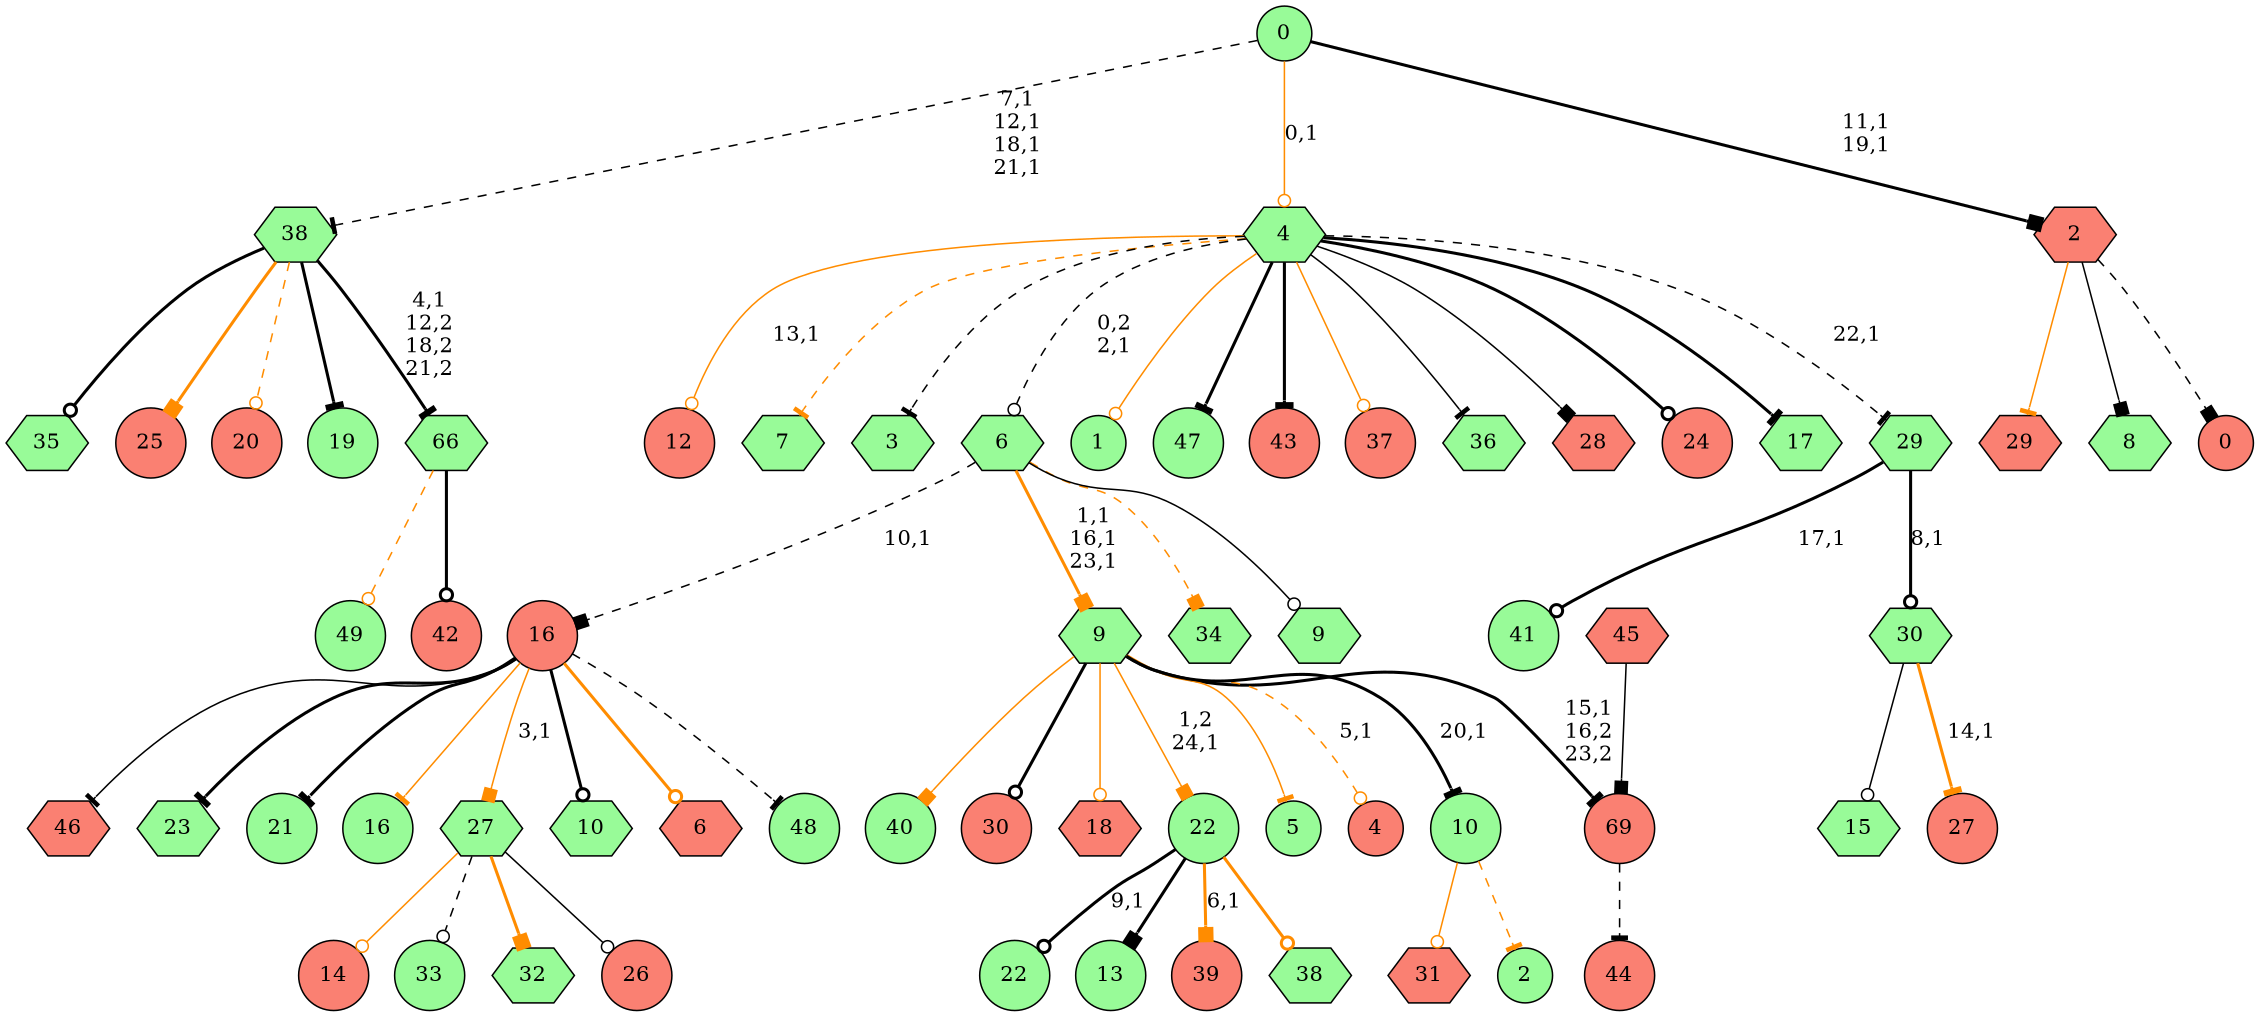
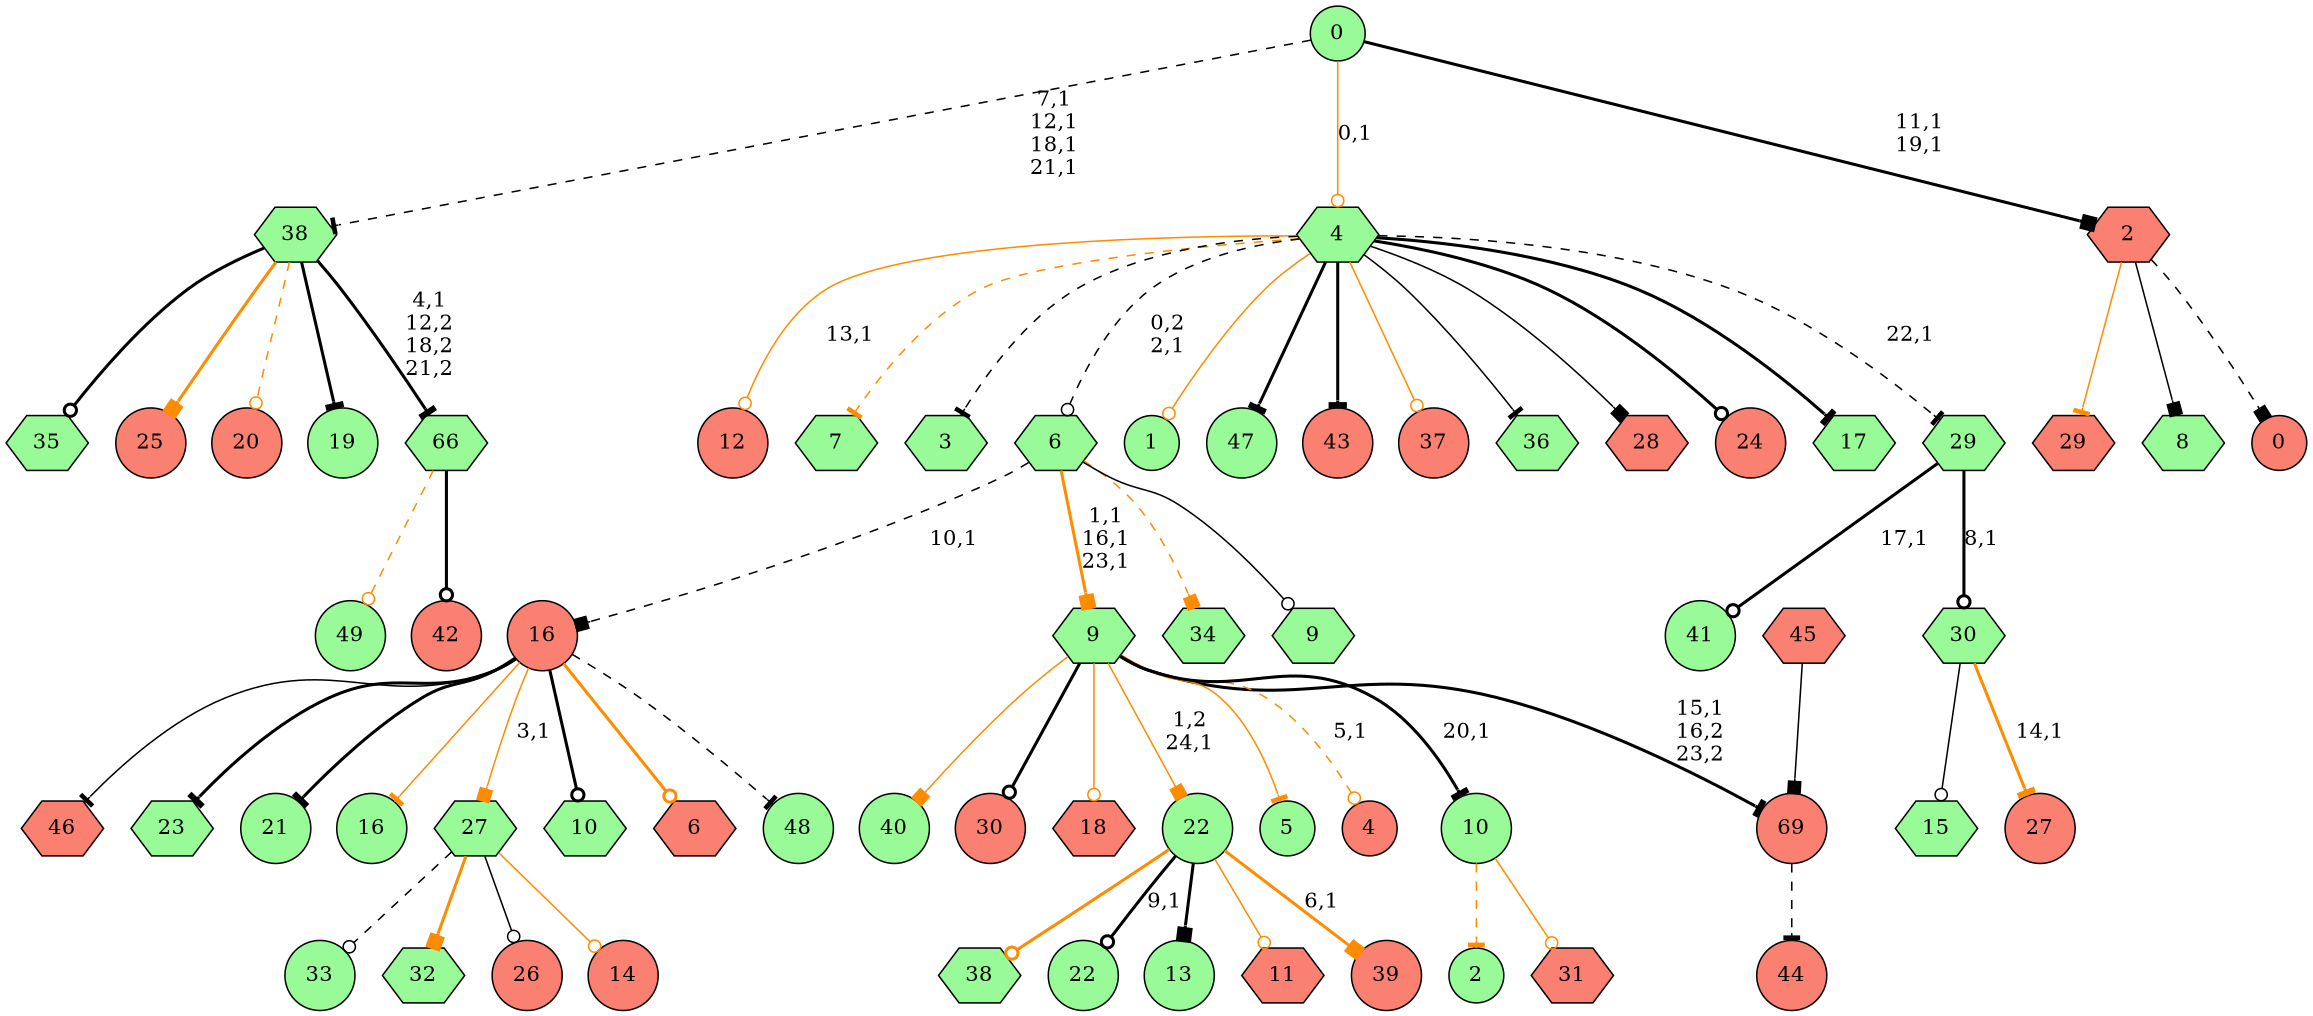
  digraph {
    node [fillcolor=palegreen shape=circle style=filled]
    edge [arrowhead=odot color=black style=bold]
    n1 [label=49]
    n2 [label=48]
    n3 [label=47]
    n4 [fillcolor=salmon label=46 shape=hexagon]
    n5 [fillcolor=salmon label=45 shape=hexagon]
    69 [fillcolor=salmon]
    n7 [fillcolor=salmon label=44]
    n8 [fillcolor=salmon label=43]
    n9 [fillcolor=salmon label=42]
    66 [shape=hexagon]
    n11 [label=41]
    n12 [label=40]
    n13 [fillcolor=salmon label=39]
    n14 [label=38 shape=hexagon]
    n15 [fillcolor=salmon label=37]
    n16 [label=36 shape=hexagon]
    n17 [label=35 shape=hexagon]
    n18 [label=34 shape=hexagon]
    n19 [label=33]
    n20 [label=32 shape=hexagon]
    n21 [fillcolor=salmon label=31 shape=hexagon]
    n22 [fillcolor=salmon label=30]
    n23 [fillcolor=salmon label=29 shape=hexagon]
    n24 [fillcolor=salmon label=28 shape=hexagon]
    n25 [fillcolor=salmon label=27]
    n26 [fillcolor=salmon label=26]
    n27 [fillcolor=salmon label=25]
    n28 [fillcolor=salmon label=24]
    n29 [label=23 shape=hexagon]
    n30 [label=22]
    n31 [label=21]
    n32 [fillcolor=salmon label=20]
    n33 [label=19]
    38 [shape=hexagon]
    n35 [fillcolor=salmon label=18 shape=hexagon]
    n36 [label=17 shape=hexagon]
    n37 [label=16]
    n38 [label=15 shape=hexagon]
    30 [shape=hexagon]
    29 [shape=hexagon]
    n41 [fillcolor=salmon label=14]
    27 [shape=hexagon]
    n43 [label=13]
    n44 [fillcolor=salmon label=12]
+   n45 [fillcolor=salmon label=11 shape=hexagon]
    22
    n47 [label=10 shape=hexagon]
    n48 [label=9 shape=hexagon]
    n49 [label=8 shape=hexagon]
    n50 [label=7 shape=hexagon]
    n51 [fillcolor=salmon label=6 shape=hexagon]
    16 [fillcolor=salmon]
    n53 [label=5]
    n54 [fillcolor=salmon label=4]
    n55 [label=3 shape=hexagon]
    n56 [label=2]
    10
    9 [shape=hexagon]
    6 [shape=hexagon]
    n60 [label=1]
    4 [shape=hexagon]
    n62 [fillcolor=salmon label=0]
    2 [fillcolor=salmon shape=hexagon]
    0
    n5 -> 69 [arrowhead=box style=solid]
    69 -> n7 [arrowhead=tee style=dashed]
    66 -> n1 [color=darkorange style=dashed]
    66 -> n9
    38 -> 66 [arrowhead=tee label="4,1\n12,2\n18,2\n21,2"]
    38 -> n17
    38 -> n27 [arrowhead=box color=darkorange]
    38 -> n32 [color=darkorange style=dashed]
    38 -> n33 [arrowhead=tee]
    30 -> n25 [arrowhead=tee color=darkorange label="14,1"]
    30 -> n38 [style=solid]
    29 -> n11 [label="17,1"]
    29 -> 30 [label="8,1"]
    27 -> n19 [style=dashed]
    27 -> n20 [arrowhead=box color=darkorange]
    27 -> n26 [style=solid]
    27 -> n41 [color=darkorange style=solid]
    22 -> n13 [arrowhead=box color=darkorange label="6,1"]
    22 -> n14 [color=darkorange]
    22 -> n30 [label="9,1"]
    22 -> n43 [arrowhead=box]
+   22 -> n45 [color=darkorange style=solid]
    16 -> n2 [arrowhead=tee style=dashed]
    16 -> n4 [arrowhead=tee style=solid]
    16 -> n29 [arrowhead=tee]
    16 -> n31 [arrowhead=tee]
    16 -> n37 [arrowhead=tee color=darkorange style=solid]
    16 -> 27 [arrowhead=box color=darkorange label="3,1" style=solid]
    16 -> n47
    16 -> n51 [color=darkorange]
    10 -> n21 [color=darkorange style=solid]
    10 -> n56 [arrowhead=tee color=darkorange style=dashed]
    9 -> 69 [arrowhead=tee label="15,1\n16,2\n23,2"]
    9 -> n12 [arrowhead=box color=darkorange style=solid]
    9 -> n22
    9 -> n35 [color=darkorange style=solid]
    9 -> 22 [arrowhead=box color=darkorange label="1,2\n24,1" style=solid]
    9 -> n53 [arrowhead=tee color=darkorange style=solid]
    9 -> n54 [color=darkorange label="5,1" style=dashed]
    9 -> 10 [arrowhead=tee label="20,1"]
    6 -> n18 [arrowhead=box color=darkorange style=dashed]
    6 -> n48 [style=solid]
    6 -> 16 [arrowhead=box label="10,1" style=dashed]
    6 -> 9 [arrowhead=box color=darkorange label="1,1\n16,1\n23,1"]
    4 -> n3 [arrowhead=tee]
    4 -> n8 [arrowhead=tee]
    4 -> n15 [color=darkorange style=solid]
    4 -> n16 [arrowhead=tee style=solid]
    4 -> n24 [arrowhead=box style=solid]
    4 -> n28
    4 -> n36 [arrowhead=tee]
    4 -> 29 [arrowhead=tee label="22,1" style=dashed]
    4 -> n44 [color=darkorange label="13,1" style=solid]
    4 -> n50 [arrowhead=tee color=darkorange style=dashed]
    4 -> n55 [arrowhead=tee style=dashed]
    4 -> 6 [label="0,2\n2,1" style=dashed]
    4 -> n60 [color=darkorange style=solid]
    2 -> n23 [arrowhead=tee color=darkorange style=solid]
    2 -> n49 [arrowhead=box style=solid]
    2 -> n62 [arrowhead=box style=dashed]
    0 -> 38 [arrowhead=tee label="7,1\n12,1\n18,1\n21,1" style=dashed]
    0 -> 4 [color=darkorange label="0,1" style=solid]
    0 -> 2 [arrowhead=box label="11,1\n19,1"]
  }
